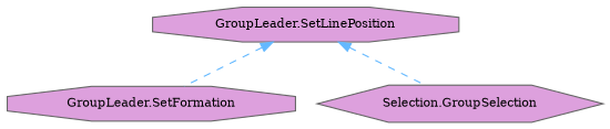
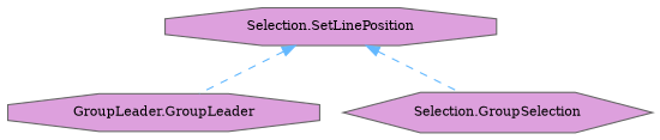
  digraph {
    fontname="DejaVu Serif"
    rankdir=TB
    node [color=grey40 fillcolor=plum fontname="DejaVu Serif" fontsize=10 shape=octagon style=filled]
    edge [color=steelblue1 dir=back fontname="DejaVu Serif" fontsize=10 labelfontname=Helvetica labelfontsize=10 style=dashed]
-   n1 [color=gray40 fontcolor=black height=0.2 label="GroupLeader.SetLinePosition" width=0.4]
-   n2 [height=0.2 label="GroupLeader.SetFormation" width=0.4]
+   n1 [color=gray40 fontcolor=black height=0.2 label="Selection.SetLinePosition" width=0.4]
+   n2 [height=0.2 label="GroupLeader.GroupLeader" width=0.4]
    n3 [height=0.2 label="Selection.GroupSelection" shape=hexagon width=0.4]
    n1 -> n2
    n1 -> n3
  }
